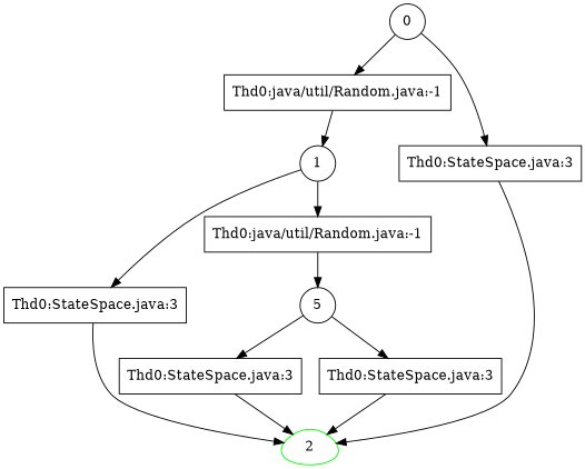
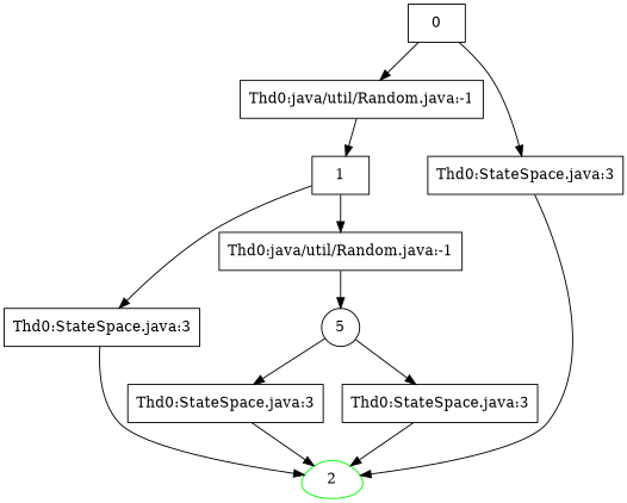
  digraph {
    node [shape=box]
-   n1 [color=black label=0 shape=circle]
+   n1 [color=black label=0]
    n2 [label="Thd0:java/util/Random.java:-1"]
    n3 [label="Thd0:StateSpace.java:3"]
-   n4 [color=black label=1 shape=circle]
+   n4 [color=black label=1]
    n5 [color=green label=2 shape=egg]
    n6 [label="Thd0:StateSpace.java:3"]
    n7 [label="Thd0:java/util/Random.java:-1"]
    n8 [color=black label=5 shape=circle]
    n9 [label="Thd0:StateSpace.java:3"]
    n10 [label="Thd0:StateSpace.java:3"]
    n1 -> n2
    n1 -> n3
    n2 -> n4
    n3 -> n5
    n4 -> n6
    n4 -> n7
    n6 -> n5
    n7 -> n8
    n8 -> n9
    n8 -> n10
    n9 -> n5
    n10 -> n5
  }
